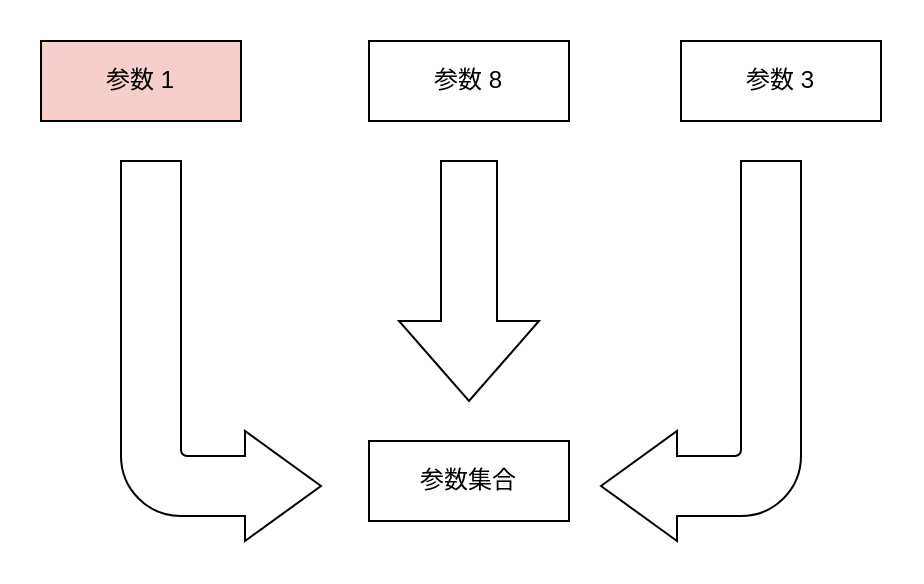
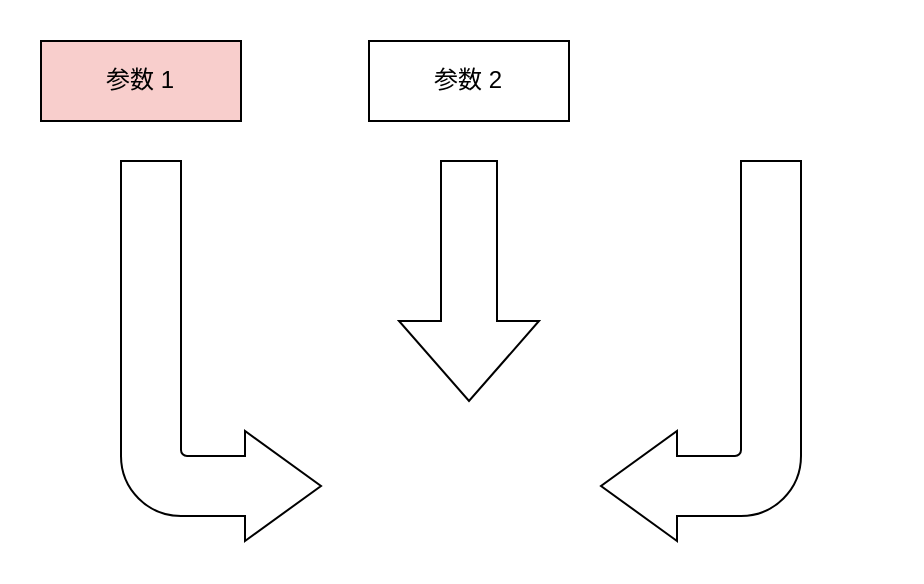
  <mxCell id="0" />
  <mxCell id="1" parent="0" />
- <mxCell id="2" value="参数 8" style="whiteSpace=wrap;html=1;align=center;" vertex="1" parent="1"><mxGeometry x="184" y="20" width="100" height="40" as="geometry" /></mxCell>
- <mxCell id="3" value="参数 3" style="whiteSpace=wrap;html=1;align=center;" vertex="1" parent="1"><mxGeometry x="340" y="20" width="100" height="40" as="geometry" /></mxCell>
+ <mxCell id="2" value="参数 2" style="whiteSpace=wrap;html=1;align=center;" vertex="1" parent="1"><mxGeometry x="184" y="20" width="100" height="40" as="geometry" /></mxCell>
  <mxCell id="4" value="参数 1" style="whiteSpace=wrap;html=1;align=center;fillColor=#f8cecc;" vertex="1" parent="1"><mxGeometry x="20" y="20" width="100" height="40" as="geometry" /></mxCell>
  <mxCell id="5" value="" style="html=1;shadow=0;dashed=0;align=center;verticalAlign=middle;shape=mxgraph.arrows2.arrow;dy=0.6;dx=40;direction=south;notch=0;" vertex="1" parent="1"><mxGeometry x="199" y="80" width="70" height="120" as="geometry" /></mxCell>
- <mxCell id="6" value="参数集合" style="whiteSpace=wrap;html=1;align=center;" vertex="1" parent="1"><mxGeometry x="184" y="220" width="100" height="40" as="geometry" /></mxCell>
  <mxCell id="7" value="" style="html=1;shadow=0;dashed=0;align=center;verticalAlign=middle;shape=mxgraph.arrows2.bendArrow;dy=15;dx=38;notch=0;arrowHead=55;rounded=1;direction=west;" vertex="1" parent="1"><mxGeometry x="300" y="80" width="100" height="190" as="geometry" /></mxCell>
  <mxCell id="8" value="" style="html=1;shadow=0;dashed=0;align=center;verticalAlign=middle;shape=mxgraph.arrows2.bendArrow;dy=15;dx=38;notch=0;arrowHead=55;rounded=1;direction=west;flipH=1;" vertex="1" parent="1"><mxGeometry x="60" y="80" width="100" height="190" as="geometry" /></mxCell>
